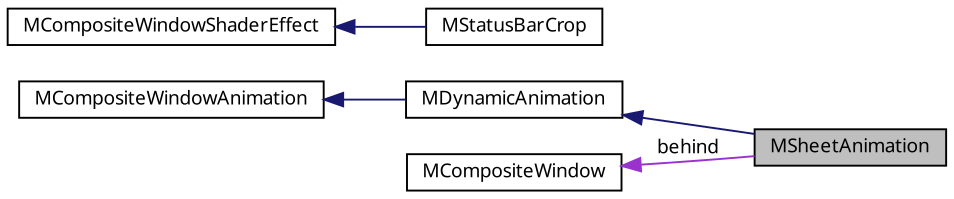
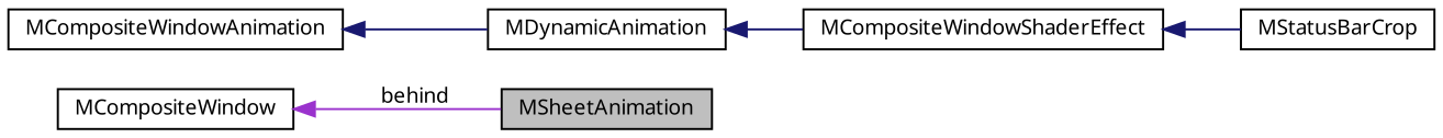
  digraph {
    rankdir=LR
    node [color=black fillcolor=white fontname="FreeSans.ttf" fontsize=10 shape=record style=filled]
    edge [color=midnightblue dir=back fontname="FreeSans.ttf" fontsize=10 labelfontname="FreeSans.ttf" labelfontsize=10 style=solid]
    n1 [fillcolor=grey75 fontcolor=black height=0.2 label=MSheetAnimation width=0.4]
    n2 [height=0.2 label=MDynamicAnimation width=0.4]
    n3 [height=0.2 label=MCompositeWindowAnimation width=0.4]
    n4 [height=0.2 label=MCompositeWindow width=0.4]
    n5 [height=0.2 label=MStatusBarCrop width=0.4]
    n6 [height=0.2 label=MCompositeWindowShaderEffect width=0.4]
-   n2 -> n1
+   n2 -> n6
    n3 -> n2
    n4 -> n1 [color=darkorchid3 label=behind]
    n6 -> n5
  }
